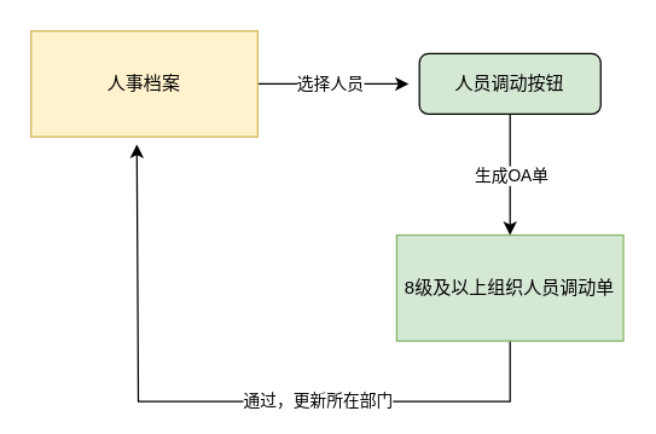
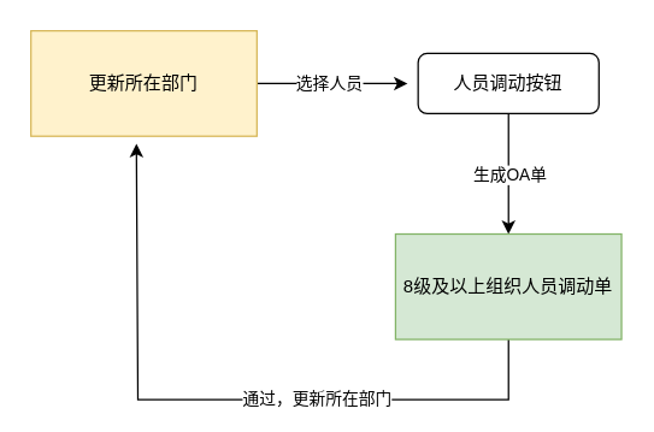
  <mxCell id="0" />
  <mxCell id="1" parent="0" />
  <mxCell id="2" style="edgeStyle=orthogonalEdgeStyle;rounded=0;orthogonalLoop=1;jettySize=auto;html=1;exitX=1;exitY=0.5;exitDx=0;exitDy=0;" edge="1" parent="1" source="4"><mxGeometry relative="1" as="geometry"><mxPoint x="270" y="55" as="targetPoint" /></mxGeometry></mxCell>
  <mxCell id="3" value="选择人员" style="edgeLabel;html=1;align=center;verticalAlign=middle;resizable=0;points=[];" vertex="1" connectable="0" parent="2"><mxGeometry x="-0.058" y="1" relative="1" as="geometry"><mxPoint as="offset" /></mxGeometry></mxCell>
- <mxCell id="4" value="人事档案" style="rounded=0;whiteSpace=wrap;html=1;fillColor=#fff2cc;strokeColor=#d6b656;" vertex="1" parent="1"><mxGeometry x="20" y="20" width="150" height="70" as="geometry" /></mxCell>
+ <mxCell id="4" value="更新所在部门" style="rounded=0;whiteSpace=wrap;html=1;fillColor=#fff2cc;strokeColor=#d6b656;" vertex="1" parent="1"><mxGeometry x="20" y="20" width="150" height="70" as="geometry" /></mxCell>
  <mxCell id="5" style="edgeStyle=orthogonalEdgeStyle;rounded=0;orthogonalLoop=1;jettySize=auto;html=1;exitX=0.5;exitY=1;exitDx=0;exitDy=0;entryX=0.5;entryY=0;entryDx=0;entryDy=0;" edge="1" parent="1" source="7"><mxGeometry relative="1" as="geometry"><mxPoint x="337" y="155" as="targetPoint" /></mxGeometry></mxCell>
  <mxCell id="6" value="生成OA单" style="edgeLabel;html=1;align=center;verticalAlign=middle;resizable=0;points=[];" vertex="1" connectable="0" parent="5"><mxGeometry x="-0.317" y="3" relative="1" as="geometry"><mxPoint x="-3" y="13" as="offset" /></mxGeometry></mxCell>
- <mxCell id="7" value="人员调动按钮" style="rounded=1;whiteSpace=wrap;html=1;fontSize=12;glass=0;strokeWidth=1;shadow=0;fillColor=#d5e8d4;" vertex="1" parent="1"><mxGeometry x="277" y="35" width="120" height="40" as="geometry" /></mxCell>
+ <mxCell id="7" value="人员调动按钮" style="rounded=1;whiteSpace=wrap;html=1;fontSize=12;glass=0;strokeWidth=1;shadow=0;" vertex="1" parent="1"><mxGeometry x="277" y="35" width="120" height="40" as="geometry" /></mxCell>
  <mxCell id="8" style="edgeStyle=orthogonalEdgeStyle;rounded=0;orthogonalLoop=1;jettySize=auto;html=1;exitX=0.5;exitY=1;exitDx=0;exitDy=0;" edge="1" parent="1" source="10"><mxGeometry relative="1" as="geometry"><mxPoint x="90" y="95" as="targetPoint" /><Array as="points"><mxPoint x="337" y="265" /><mxPoint x="91" y="265" /></Array></mxGeometry></mxCell>
  <mxCell id="9" value="通过，更新所在部门" style="edgeLabel;html=1;align=center;verticalAlign=middle;resizable=0;points=[];" vertex="1" connectable="0" parent="8"><mxGeometry x="-0.397" y="-1" relative="1" as="geometry"><mxPoint x="-31" as="offset" /></mxGeometry></mxCell>
  <mxCell id="10" value="8级及以上组织人员调动单" style="rounded=0;whiteSpace=wrap;html=1;fillColor=#d5e8d4;strokeColor=#82b366;" vertex="1" parent="1"><mxGeometry x="262" y="155" width="150" height="70" as="geometry" /></mxCell>
